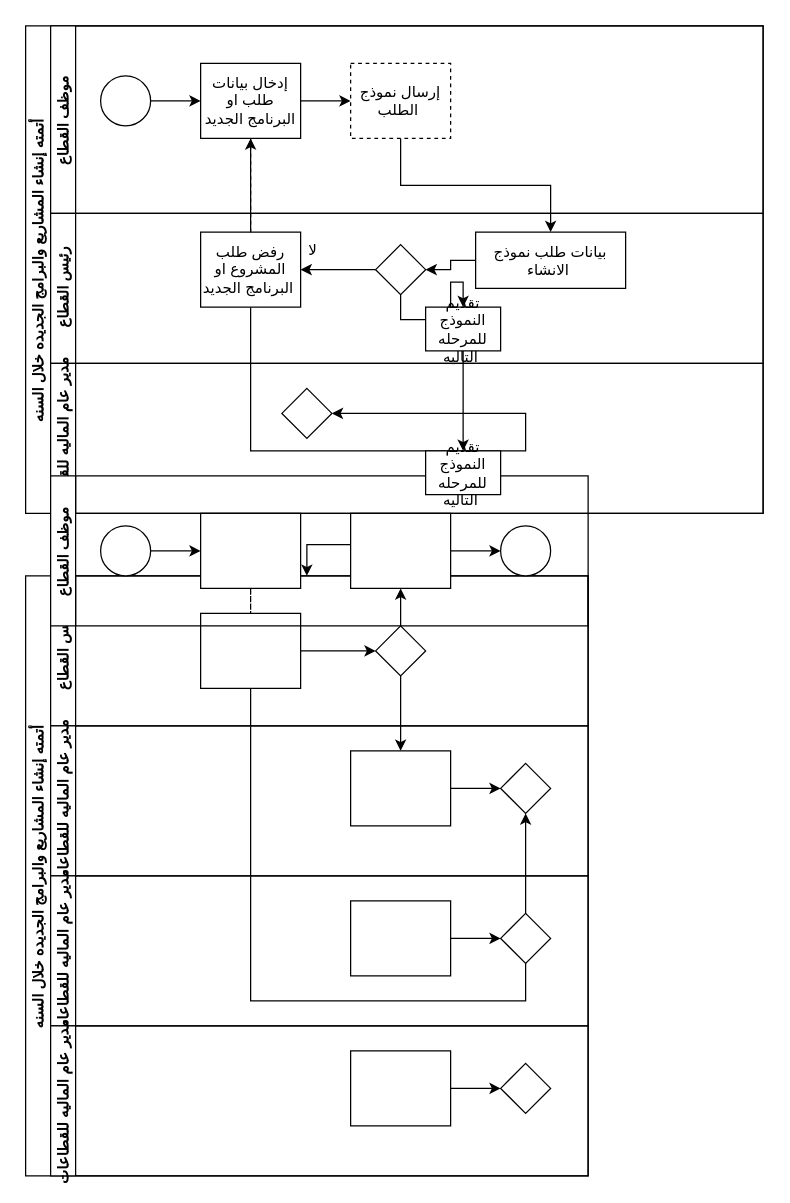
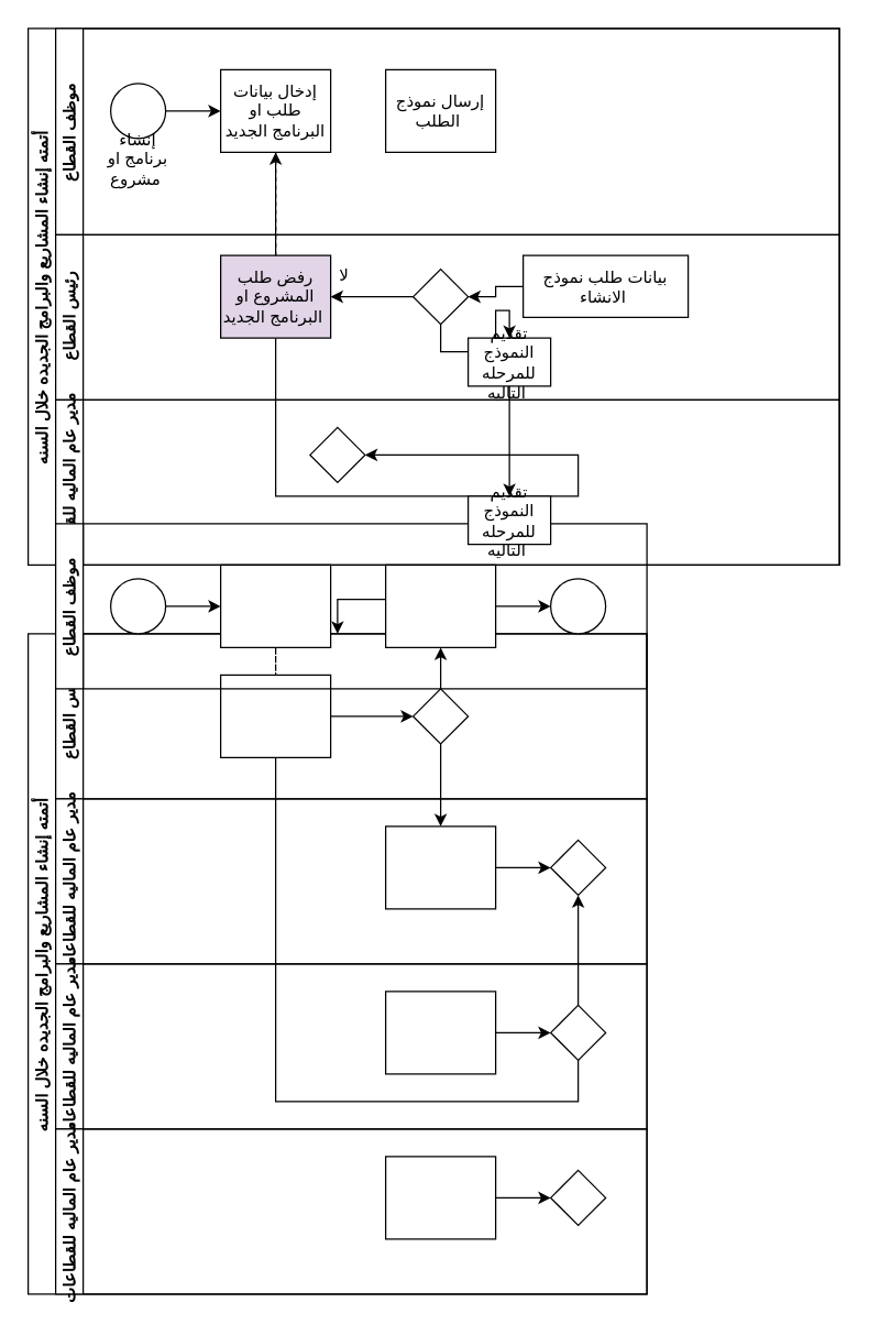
  <mxCell id="0" />
  <mxCell id="1" parent="0" />
  <mxCell id="2" value="" style="edgeStyle=orthogonalEdgeStyle;rounded=0;orthogonalLoop=1;jettySize=auto;html=1;" edge="1" parent="1" source="3" target="26"><mxGeometry relative="1" as="geometry" /></mxCell>
  <mxCell id="3" value="أتمته إنشاء المشاريع والبرامج الجديده خلال السنه&amp;nbsp;&lt;br&gt;" style="swimlane;html=1;childLayout=stackLayout;resizeParent=1;resizeParentMax=0;horizontal=0;startSize=20;horizontalStack=0;" parent="1" vertex="1"><mxGeometry x="20" y="20" width="590" height="390" as="geometry" /></mxCell>
  <mxCell id="4" value="" style="edgeStyle=orthogonalEdgeStyle;rounded=0;orthogonalLoop=1;jettySize=auto;html=1;dashed=1;endArrow=none;endFill=0;" parent="3" source="10" target="15" edge="1"><mxGeometry relative="1" as="geometry" /></mxCell>
  <mxCell id="5" style="edgeStyle=orthogonalEdgeStyle;rounded=0;orthogonalLoop=1;jettySize=auto;html=1;endArrow=classic;endFill=1;" parent="3" source="15" target="25" edge="1"><mxGeometry relative="1" as="geometry"><Array as="points"><mxPoint x="180" y="340" /><mxPoint x="400" y="340" /></Array></mxGeometry></mxCell>
  <mxCell id="6" value="موظف القطاع&amp;nbsp;" style="swimlane;html=1;startSize=20;horizontal=0;" parent="3" vertex="1"><mxGeometry x="20" width="570" height="150" as="geometry" /></mxCell>
  <mxCell id="7" value="" style="edgeStyle=orthogonalEdgeStyle;rounded=0;orthogonalLoop=1;jettySize=auto;html=1;" parent="6" source="8" target="10" edge="1"><mxGeometry relative="1" as="geometry" /></mxCell>
  <mxCell id="8" value="" style="ellipse;whiteSpace=wrap;html=1;" parent="6" vertex="1"><mxGeometry x="40" y="40" width="40" height="40" as="geometry" /></mxCell>
- <mxCell id="9" value="" style="edgeStyle=orthogonalEdgeStyle;rounded=0;orthogonalLoop=1;jettySize=auto;html=1;" edge="1" parent="6" source="10" target="11"><mxGeometry relative="1" as="geometry" /></mxCell>
  <mxCell id="10" value="إدخال بيانات طلب او البرنامج الجديد" style="rounded=0;whiteSpace=wrap;html=1;fontFamily=Helvetica;fontSize=12;fontColor=#000000;align=center;" parent="6" vertex="1"><mxGeometry x="120" y="30" width="80" height="60" as="geometry" /></mxCell>
- <mxCell id="11" value="إرسال نموذج الطلب&amp;nbsp;" style="rounded=0;whiteSpace=wrap;html=1;fontFamily=Helvetica;fontSize=12;fontColor=#000000;align=center;dashed=1;" parent="6" vertex="1"><mxGeometry x="240" y="30" width="80" height="60" as="geometry" /></mxCell>
+ <mxCell id="11" value="إرسال نموذج الطلب&amp;nbsp;" style="rounded=0;whiteSpace=wrap;html=1;fontFamily=Helvetica;fontSize=12;fontColor=#000000;align=center;" parent="6" vertex="1"><mxGeometry x="240" y="30" width="80" height="60" as="geometry" /></mxCell>
+ <mxCell id="12" value="إنشاء برنامج او مشروع&amp;nbsp;" style="text;html=1;strokeColor=none;fillColor=none;align=center;verticalAlign=middle;whiteSpace=wrap;rounded=0;" vertex="1" parent="6"><mxGeometry x="30" y="80" width="60" height="30" as="geometry" /></mxCell>
  <mxCell id="13" value="رئيس القطاع" style="swimlane;html=1;startSize=20;horizontal=0;" parent="3" vertex="1"><mxGeometry x="20" y="150" width="570" height="120" as="geometry" /></mxCell>
  <mxCell id="14" value="" style="edgeStyle=orthogonalEdgeStyle;rounded=0;orthogonalLoop=1;jettySize=auto;html=1;endArrow=classic;endFill=1;entryX=1;entryY=0.5;entryDx=0;entryDy=0;exitX=0;exitY=0.5;exitDx=0;exitDy=0;" parent="13" source="17" target="15" edge="1"><mxGeometry relative="1" as="geometry" /></mxCell>
- <mxCell id="15" value="رفض طلب المشروع او البرنامج الجديد&amp;nbsp;" style="rounded=0;whiteSpace=wrap;html=1;fontFamily=Helvetica;fontSize=12;fontColor=#000000;align=center;" parent="13" vertex="1"><mxGeometry x="120" y="15" width="80" height="60" as="geometry" /></mxCell>
+ <mxCell id="15" value="رفض طلب المشروع او البرنامج الجديد&amp;nbsp;" style="rounded=0;whiteSpace=wrap;html=1;fontFamily=Helvetica;fontSize=12;fontColor=#000000;align=center;fillColor=#e1d5e7;" parent="13" vertex="1"><mxGeometry x="120" y="15" width="80" height="60" as="geometry" /></mxCell>
  <mxCell id="16" value="" style="edgeStyle=orthogonalEdgeStyle;rounded=0;orthogonalLoop=1;jettySize=auto;html=1;" edge="1" parent="13" source="17" target="21"><mxGeometry relative="1" as="geometry" /></mxCell>
  <mxCell id="17" value="" style="rhombus;whiteSpace=wrap;html=1;fontFamily=Helvetica;fontSize=12;fontColor=#000000;align=center;" parent="13" vertex="1"><mxGeometry x="260" y="25" width="40" height="40" as="geometry" /></mxCell>
  <mxCell id="18" value="" style="edgeStyle=orthogonalEdgeStyle;rounded=0;orthogonalLoop=1;jettySize=auto;html=1;" edge="1" parent="13" source="19" target="17"><mxGeometry relative="1" as="geometry" /></mxCell>
  <mxCell id="19" value="بيانات طلب نموذج الانشاء&amp;nbsp;" style="whiteSpace=wrap;html=1;fontColor=#000000;" vertex="1" parent="13"><mxGeometry x="340" y="15" width="120" height="45" as="geometry" /></mxCell>
  <mxCell id="20" value="لا" style="text;html=1;strokeColor=none;fillColor=none;align=center;verticalAlign=middle;whiteSpace=wrap;rounded=0;" vertex="1" parent="13"><mxGeometry x="180" y="15" width="60" height="30" as="geometry" /></mxCell>
  <mxCell id="21" value="تقديم النموذج للمرحله التاليه&amp;nbsp;" style="rounded=0;whiteSpace=wrap;html=1;fontFamily=Helvetica;fontSize=12;fontColor=#000000;align=center;" parent="13" vertex="1"><mxGeometry x="300" y="75" width="60" height="35" as="geometry" /></mxCell>
- <mxCell id="22" style="edgeStyle=orthogonalEdgeStyle;rounded=0;orthogonalLoop=1;jettySize=auto;html=1;exitX=0.5;exitY=1;exitDx=0;exitDy=0;" edge="1" parent="3" source="11" target="19"><mxGeometry relative="1" as="geometry" /></mxCell>
  <mxCell id="23" value="" style="edgeStyle=orthogonalEdgeStyle;rounded=0;orthogonalLoop=1;jettySize=auto;html=1;" edge="1" parent="3" source="15" target="10"><mxGeometry relative="1" as="geometry" /></mxCell>
  <mxCell id="24" value="مدير عام الماليه للقطاعات&amp;nbsp;" style="swimlane;html=1;startSize=20;horizontal=0;" parent="3" vertex="1"><mxGeometry x="20" y="270" width="570" height="120" as="geometry"><mxRectangle x="20" y="240" width="430" height="30" as="alternateBounds" /></mxGeometry></mxCell>
  <mxCell id="25" value="" style="rhombus;whiteSpace=wrap;html=1;fontFamily=Helvetica;fontSize=12;fontColor=#000000;align=center;" parent="24" vertex="1"><mxGeometry x="185" y="20" width="40" height="40" as="geometry" /></mxCell>
  <mxCell id="26" value="أتمته إنشاء المشاريع والبرامج الجديده خلال السنه&amp;nbsp;&lt;br&gt;" style="swimlane;html=1;childLayout=stackLayout;resizeParent=1;resizeParentMax=0;horizontal=0;startSize=20;horizontalStack=0;" vertex="1" parent="1"><mxGeometry x="20" y="460" width="450" height="480" as="geometry" /></mxCell>
  <mxCell id="27" style="edgeStyle=orthogonalEdgeStyle;rounded=0;orthogonalLoop=1;jettySize=auto;html=1;endArrow=classic;endFill=1;" edge="1" parent="26" source="32" target="35"><mxGeometry relative="1" as="geometry" /></mxCell>
  <mxCell id="28" style="edgeStyle=orthogonalEdgeStyle;rounded=0;orthogonalLoop=1;jettySize=auto;html=1;endArrow=classic;endFill=1;" edge="1" parent="26" source="31" target="36"><mxGeometry relative="1" as="geometry"><Array as="points"><mxPoint x="180" y="340" /><mxPoint x="400" y="340" /></Array></mxGeometry></mxCell>
  <mxCell id="29" value="رئيس القطاع" style="swimlane;html=1;startSize=20;horizontal=0;" vertex="1" parent="26"><mxGeometry x="20" width="430" height="120" as="geometry" /></mxCell>
  <mxCell id="30" value="" style="edgeStyle=orthogonalEdgeStyle;rounded=0;orthogonalLoop=1;jettySize=auto;html=1;endArrow=classic;endFill=1;" edge="1" parent="29" source="31" target="32"><mxGeometry relative="1" as="geometry" /></mxCell>
  <mxCell id="31" value="" style="rounded=0;whiteSpace=wrap;html=1;fontFamily=Helvetica;fontSize=12;fontColor=#000000;align=center;" vertex="1" parent="29"><mxGeometry x="120" y="30" width="80" height="60" as="geometry" /></mxCell>
  <mxCell id="32" value="" style="rhombus;whiteSpace=wrap;html=1;fontFamily=Helvetica;fontSize=12;fontColor=#000000;align=center;" vertex="1" parent="29"><mxGeometry x="260" y="40" width="40" height="40" as="geometry" /></mxCell>
  <mxCell id="33" value="مدير عام الماليه للقطاعات&amp;nbsp;" style="swimlane;html=1;startSize=20;horizontal=0;" vertex="1" parent="26"><mxGeometry x="20" y="120" width="430" height="120" as="geometry"><mxRectangle x="20" y="240" width="430" height="30" as="alternateBounds" /></mxGeometry></mxCell>
  <mxCell id="34" value="" style="edgeStyle=orthogonalEdgeStyle;rounded=0;orthogonalLoop=1;jettySize=auto;html=1;endArrow=classic;endFill=1;" edge="1" parent="33" source="35" target="36"><mxGeometry relative="1" as="geometry" /></mxCell>
  <mxCell id="35" value="" style="rounded=0;whiteSpace=wrap;html=1;fontFamily=Helvetica;fontSize=12;fontColor=#000000;align=center;" vertex="1" parent="33"><mxGeometry x="240" y="20" width="80" height="60" as="geometry" /></mxCell>
  <mxCell id="36" value="" style="rhombus;whiteSpace=wrap;html=1;fontFamily=Helvetica;fontSize=12;fontColor=#000000;align=center;" vertex="1" parent="33"><mxGeometry x="360" y="30" width="40" height="40" as="geometry" /></mxCell>
  <mxCell id="37" value="مدير عام الماليه للقطاعات&amp;nbsp;" style="swimlane;html=1;startSize=20;horizontal=0;" vertex="1" parent="26"><mxGeometry x="20" y="240" width="430" height="120" as="geometry"><mxRectangle x="20" y="240" width="430" height="30" as="alternateBounds" /></mxGeometry></mxCell>
  <mxCell id="38" value="" style="edgeStyle=orthogonalEdgeStyle;rounded=0;orthogonalLoop=1;jettySize=auto;html=1;endArrow=classic;endFill=1;" edge="1" parent="37" source="39" target="40"><mxGeometry relative="1" as="geometry" /></mxCell>
  <mxCell id="39" value="" style="rounded=0;whiteSpace=wrap;html=1;fontFamily=Helvetica;fontSize=12;fontColor=#000000;align=center;" vertex="1" parent="37"><mxGeometry x="240" y="20" width="80" height="60" as="geometry" /></mxCell>
  <mxCell id="40" value="" style="rhombus;whiteSpace=wrap;html=1;fontFamily=Helvetica;fontSize=12;fontColor=#000000;align=center;" vertex="1" parent="37"><mxGeometry x="360" y="30" width="40" height="40" as="geometry" /></mxCell>
  <mxCell id="41" value="مدير عام الماليه للقطاعات&amp;nbsp;" style="swimlane;html=1;startSize=20;horizontal=0;" vertex="1" parent="26"><mxGeometry x="20" y="360" width="430" height="120" as="geometry"><mxRectangle x="20" y="240" width="430" height="30" as="alternateBounds" /></mxGeometry></mxCell>
  <mxCell id="42" value="" style="edgeStyle=orthogonalEdgeStyle;rounded=0;orthogonalLoop=1;jettySize=auto;html=1;endArrow=classic;endFill=1;" edge="1" parent="41" source="43" target="44"><mxGeometry relative="1" as="geometry" /></mxCell>
  <mxCell id="43" value="" style="rounded=0;whiteSpace=wrap;html=1;fontFamily=Helvetica;fontSize=12;fontColor=#000000;align=center;" vertex="1" parent="41"><mxGeometry x="240" y="20" width="80" height="60" as="geometry" /></mxCell>
  <mxCell id="44" value="" style="rhombus;whiteSpace=wrap;html=1;fontFamily=Helvetica;fontSize=12;fontColor=#000000;align=center;" vertex="1" parent="41"><mxGeometry x="360" y="30" width="40" height="40" as="geometry" /></mxCell>
  <mxCell id="45" value="موظف القطاع&amp;nbsp;" style="swimlane;html=1;startSize=20;horizontal=0;" vertex="1" parent="1"><mxGeometry x="40" y="380" width="430" height="120" as="geometry" /></mxCell>
  <mxCell id="46" value="" style="edgeStyle=orthogonalEdgeStyle;rounded=0;orthogonalLoop=1;jettySize=auto;html=1;" edge="1" parent="45" source="47" target="48"><mxGeometry relative="1" as="geometry" /></mxCell>
  <mxCell id="47" value="" style="ellipse;whiteSpace=wrap;html=1;" vertex="1" parent="45"><mxGeometry x="40" y="40" width="40" height="40" as="geometry" /></mxCell>
  <mxCell id="48" value="" style="rounded=0;whiteSpace=wrap;html=1;fontFamily=Helvetica;fontSize=12;fontColor=#000000;align=center;" vertex="1" parent="45"><mxGeometry x="120" y="30" width="80" height="60" as="geometry" /></mxCell>
  <mxCell id="49" value="" style="edgeStyle=orthogonalEdgeStyle;rounded=0;orthogonalLoop=1;jettySize=auto;html=1;endArrow=classic;endFill=1;" edge="1" parent="45" source="50" target="51"><mxGeometry relative="1" as="geometry" /></mxCell>
  <mxCell id="50" value="" style="rounded=0;whiteSpace=wrap;html=1;fontFamily=Helvetica;fontSize=12;fontColor=#000000;align=center;" vertex="1" parent="45"><mxGeometry x="240" y="30" width="80" height="60" as="geometry" /></mxCell>
  <mxCell id="51" value="" style="ellipse;whiteSpace=wrap;html=1;" vertex="1" parent="45"><mxGeometry x="360" y="40" width="40" height="40" as="geometry" /></mxCell>
  <mxCell id="52" value="تقديم النموذج للمرحله التاليه&amp;nbsp;" style="rounded=0;whiteSpace=wrap;html=1;fontFamily=Helvetica;fontSize=12;fontColor=#000000;align=center;" vertex="1" parent="45"><mxGeometry x="300" y="-20" width="60" height="35" as="geometry" /></mxCell>
  <mxCell id="53" value="" style="edgeStyle=orthogonalEdgeStyle;rounded=0;orthogonalLoop=1;jettySize=auto;html=1;dashed=1;endArrow=none;endFill=0;" edge="1" parent="1" source="48" target="31"><mxGeometry relative="1" as="geometry" /></mxCell>
  <mxCell id="54" style="edgeStyle=orthogonalEdgeStyle;rounded=0;orthogonalLoop=1;jettySize=auto;html=1;endArrow=classic;endFill=1;" edge="1" parent="1" source="32" target="50"><mxGeometry relative="1" as="geometry" /></mxCell>
  <mxCell id="55" value="" style="edgeStyle=orthogonalEdgeStyle;rounded=0;orthogonalLoop=1;jettySize=auto;html=1;" edge="1" parent="1" source="21" target="52"><mxGeometry relative="1" as="geometry" /></mxCell>
